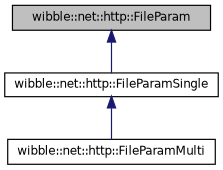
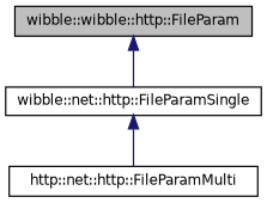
  digraph {
    fontname="DejaVu Sans"
    node [color=black fillcolor=white fontname="DejaVu Sans" fontsize=10 shape=record style=filled]
    edge [color=midnightblue dir=back fontname="DejaVu Sans" fontsize=10 labelfontname=Helvetica labelfontsize=10 style=solid]
-   n1 [fillcolor=grey75 fontcolor=black height=0.2 label="wibble::net::http::FileParam" width=0.4]
+   n1 [fillcolor=grey75 fontcolor=black height=0.2 label="wibble::wibble::http::FileParam" width=0.4]
    n2 [height=0.2 label="wibble::net::http::FileParamSingle" width=0.4]
-   n3 [height=0.2 label="wibble::net::http::FileParamMulti" width=0.4]
+   n3 [height=0.2 label="http::net::http::FileParamMulti" width=0.4]
    n1 -> n2
    n2 -> n3
  }
